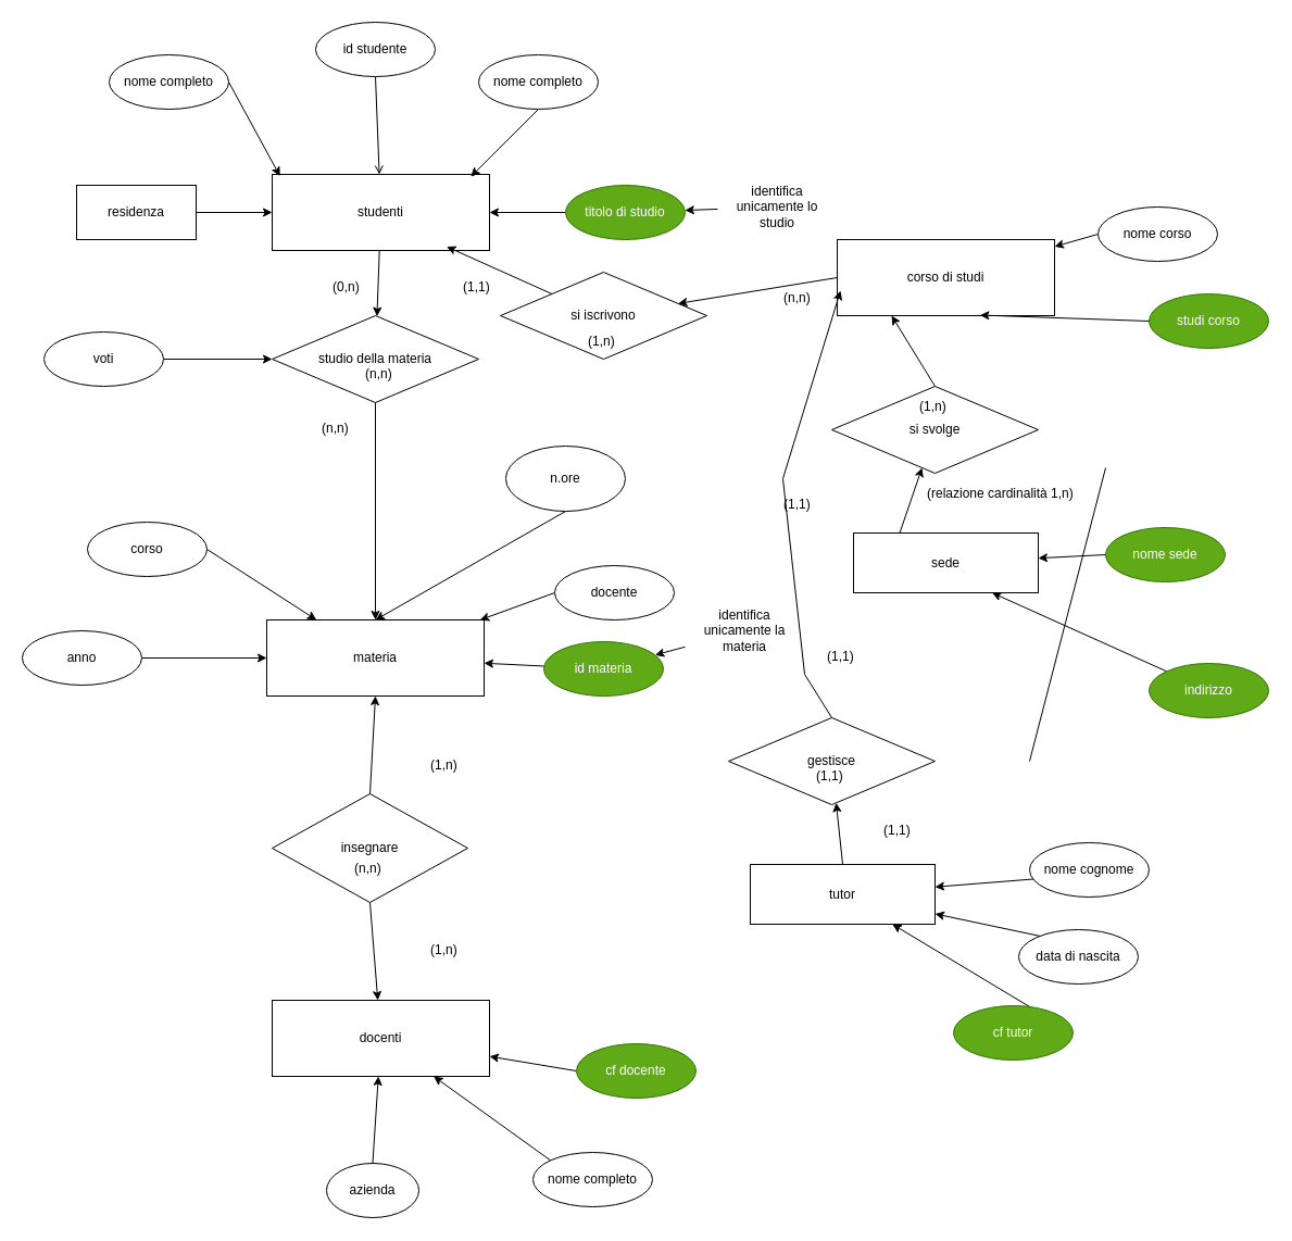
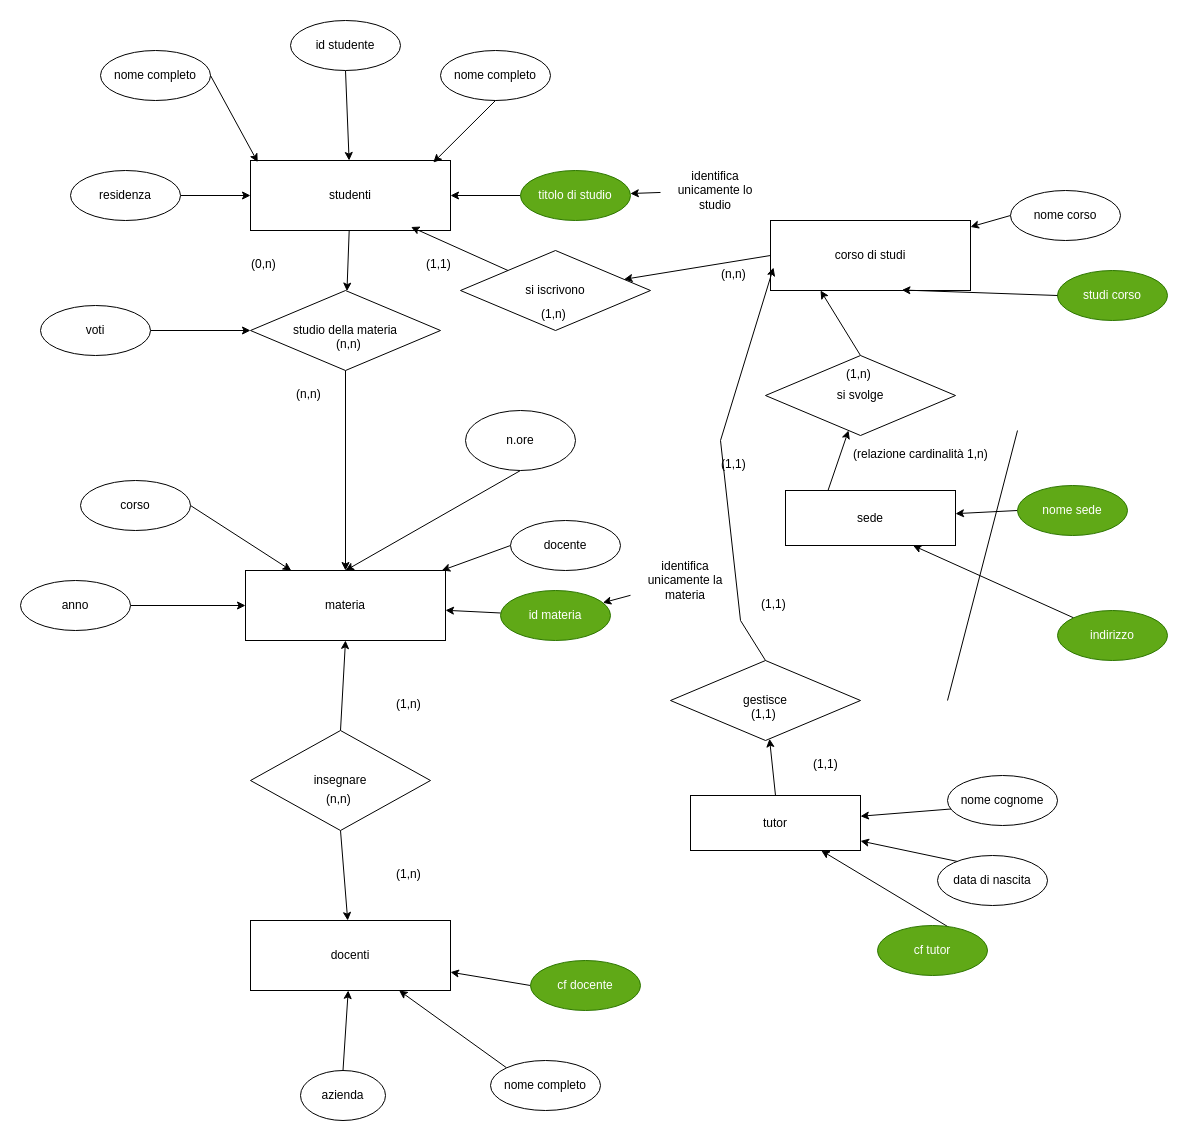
  <mxCell id="0" />
  <mxCell id="1" parent="0" />
  <mxCell id="2" value="" style="edgeStyle=none;rounded=0;orthogonalLoop=1;jettySize=auto;html=1;" edge="1" parent="1" source="3" target="30"><mxGeometry relative="1" as="geometry" /></mxCell>
  <mxCell id="3" value="studenti" style="whiteSpace=wrap;html=1;align=center;" vertex="1" parent="1"><mxGeometry x="250" y="160" width="200" height="70" as="geometry" /></mxCell>
- <mxCell id="4" style="edgeStyle=none;rounded=0;orthogonalLoop=1;jettySize=auto;html=1;exitX=0.5;exitY=1;exitDx=0;exitDy=0;endArrow=open;" edge="1" parent="1" source="5" target="3"><mxGeometry relative="1" as="geometry" /></mxCell>
+ <mxCell id="4" style="edgeStyle=none;rounded=0;orthogonalLoop=1;jettySize=auto;html=1;exitX=0.5;exitY=1;exitDx=0;exitDy=0;" edge="1" parent="1" source="5" target="3"><mxGeometry relative="1" as="geometry" /></mxCell>
  <mxCell id="5" value="id studente" style="ellipse;whiteSpace=wrap;html=1;align=center;" vertex="1" parent="1"><mxGeometry x="290" y="20" width="110" height="50" as="geometry" /></mxCell>
  <mxCell id="6" value="nome completo" style="ellipse;whiteSpace=wrap;html=1;align=center;" vertex="1" parent="1"><mxGeometry x="440" y="50" width="110" height="50" as="geometry" /></mxCell>
  <mxCell id="7" value="nome completo" style="ellipse;whiteSpace=wrap;html=1;align=center;" vertex="1" parent="1"><mxGeometry x="100" y="50" width="110" height="50" as="geometry" /></mxCell>
  <mxCell id="8" style="edgeStyle=none;rounded=0;orthogonalLoop=1;jettySize=auto;html=1;exitX=1;exitY=0.5;exitDx=0;exitDy=0;" edge="1" parent="1" source="9" target="3"><mxGeometry relative="1" as="geometry" /></mxCell>
- <mxCell id="9" value="residenza" style="whiteSpace=wrap;html=1;align=center;rounded=0;" vertex="1" parent="1"><mxGeometry x="70" y="170" width="110" height="50" as="geometry" /></mxCell>
+ <mxCell id="9" value="residenza" style="ellipse;whiteSpace=wrap;html=1;align=center;" vertex="1" parent="1"><mxGeometry x="70" y="170" width="110" height="50" as="geometry" /></mxCell>
  <mxCell id="10" style="edgeStyle=none;rounded=0;orthogonalLoop=1;jettySize=auto;html=1;exitX=0;exitY=0.5;exitDx=0;exitDy=0;" edge="1" parent="1" source="11" target="3"><mxGeometry relative="1" as="geometry" /></mxCell>
  <mxCell id="11" value="titolo di studio" style="ellipse;whiteSpace=wrap;html=1;align=center;fillColor=#60a917;fontColor=#ffffff;strokeColor=#2D7600;" vertex="1" parent="1"><mxGeometry x="520" y="170" width="110" height="50" as="geometry" /></mxCell>
  <mxCell id="12" style="edgeStyle=none;rounded=0;orthogonalLoop=1;jettySize=auto;html=1;exitX=1;exitY=0.5;exitDx=0;exitDy=0;entryX=0.036;entryY=0.023;entryDx=0;entryDy=0;entryPerimeter=0;" edge="1" parent="1" source="7" target="3"><mxGeometry relative="1" as="geometry" /></mxCell>
  <mxCell id="13" style="edgeStyle=none;rounded=0;orthogonalLoop=1;jettySize=auto;html=1;exitX=0.5;exitY=1;exitDx=0;exitDy=0;entryX=0.914;entryY=0.029;entryDx=0;entryDy=0;entryPerimeter=0;" edge="1" parent="1" source="6" target="3"><mxGeometry relative="1" as="geometry" /></mxCell>
  <mxCell id="14" value="materia" style="whiteSpace=wrap;html=1;align=center;" vertex="1" parent="1"><mxGeometry x="245" y="570" width="200" height="70" as="geometry" /></mxCell>
  <mxCell id="15" style="edgeStyle=none;rounded=0;orthogonalLoop=1;jettySize=auto;html=1;exitX=0.5;exitY=1;exitDx=0;exitDy=0;entryX=0.5;entryY=0;entryDx=0;entryDy=0;" edge="1" parent="1" source="16" target="14"><mxGeometry relative="1" as="geometry" /></mxCell>
  <mxCell id="16" value="n.ore" style="ellipse;whiteSpace=wrap;html=1;align=center;" vertex="1" parent="1"><mxGeometry x="465" y="410" width="110" height="60" as="geometry" /></mxCell>
  <mxCell id="17" style="edgeStyle=none;rounded=0;orthogonalLoop=1;jettySize=auto;html=1;exitX=0;exitY=0.5;exitDx=0;exitDy=0;" edge="1" parent="1" source="18" target="14"><mxGeometry relative="1" as="geometry" /></mxCell>
  <mxCell id="18" value="docente" style="ellipse;whiteSpace=wrap;html=1;align=center;" vertex="1" parent="1"><mxGeometry x="510" y="520" width="110" height="50" as="geometry" /></mxCell>
  <mxCell id="19" style="edgeStyle=none;rounded=0;orthogonalLoop=1;jettySize=auto;html=1;exitX=1;exitY=0.5;exitDx=0;exitDy=0;" edge="1" parent="1" source="20" target="14"><mxGeometry relative="1" as="geometry" /></mxCell>
  <mxCell id="20" value="corso" style="ellipse;whiteSpace=wrap;html=1;align=center;" vertex="1" parent="1"><mxGeometry x="80" y="480" width="110" height="50" as="geometry" /></mxCell>
  <mxCell id="21" value="" style="edgeStyle=none;rounded=0;orthogonalLoop=1;jettySize=auto;html=1;" edge="1" parent="1" source="22" target="14"><mxGeometry relative="1" as="geometry" /></mxCell>
  <mxCell id="22" value="anno" style="ellipse;whiteSpace=wrap;html=1;align=center;" vertex="1" parent="1"><mxGeometry x="20" y="580" width="110" height="50" as="geometry" /></mxCell>
  <mxCell id="23" value="" style="edgeStyle=none;rounded=0;orthogonalLoop=1;jettySize=auto;html=1;" edge="1" parent="1" source="24" target="14"><mxGeometry relative="1" as="geometry" /></mxCell>
  <mxCell id="24" value="id materia" style="ellipse;whiteSpace=wrap;html=1;align=center;fillColor=#60a917;fontColor=#ffffff;strokeColor=#2D7600;" vertex="1" parent="1"><mxGeometry x="500" y="590" width="110" height="50" as="geometry" /></mxCell>
  <mxCell id="25" value="" style="edgeStyle=none;rounded=0;orthogonalLoop=1;jettySize=auto;html=1;" edge="1" parent="1" source="26" target="24"><mxGeometry relative="1" as="geometry" /></mxCell>
  <mxCell id="26" value="identifica unicamente la materia" style="text;html=1;align=center;verticalAlign=middle;whiteSpace=wrap;rounded=0;" vertex="1" parent="1"><mxGeometry x="630" y="560" width="110" height="40" as="geometry" /></mxCell>
  <mxCell id="27" value="" style="edgeStyle=none;rounded=0;orthogonalLoop=1;jettySize=auto;html=1;" edge="1" parent="1" source="28" target="11"><mxGeometry relative="1" as="geometry" /></mxCell>
  <mxCell id="28" value="identifica unicamente lo studio" style="text;html=1;align=center;verticalAlign=middle;whiteSpace=wrap;rounded=0;" vertex="1" parent="1"><mxGeometry x="660" y="170" width="110" height="40" as="geometry" /></mxCell>
  <mxCell id="29" style="edgeStyle=none;rounded=0;orthogonalLoop=1;jettySize=auto;html=1;exitX=0.5;exitY=1;exitDx=0;exitDy=0;" edge="1" parent="1" source="30" target="14"><mxGeometry relative="1" as="geometry" /></mxCell>
  <mxCell id="30" value="studio della materia" style="rhombus;whiteSpace=wrap;html=1;fillColor=light-dark(#FFFFFF,#007FFF);" vertex="1" parent="1"><mxGeometry x="250" y="290" width="190" height="80" as="geometry" /></mxCell>
  <mxCell id="31" style="edgeStyle=none;rounded=0;orthogonalLoop=1;jettySize=auto;html=1;exitX=0.5;exitY=0;exitDx=0;exitDy=0;" edge="1" parent="1" source="32" target="47"><mxGeometry relative="1" as="geometry" /></mxCell>
  <mxCell id="32" value="tutor" style="rounded=0;whiteSpace=wrap;html=1;" vertex="1" parent="1"><mxGeometry x="690" y="795" width="170" height="55" as="geometry" /></mxCell>
  <mxCell id="33" style="edgeStyle=none;rounded=0;orthogonalLoop=1;jettySize=auto;html=1;exitX=1;exitY=0.5;exitDx=0;exitDy=0;" edge="1" parent="1" source="34" target="32"><mxGeometry relative="1" as="geometry" /></mxCell>
  <mxCell id="34" value="nome cognome" style="ellipse;whiteSpace=wrap;html=1;align=center;" vertex="1" parent="1"><mxGeometry x="947" y="775" width="110" height="50" as="geometry" /></mxCell>
  <mxCell id="35" style="edgeStyle=none;rounded=0;orthogonalLoop=1;jettySize=auto;html=1;exitX=1;exitY=0.5;exitDx=0;exitDy=0;" edge="1" parent="1" source="36" target="32"><mxGeometry relative="1" as="geometry" /></mxCell>
  <mxCell id="36" value="data di nascita" style="ellipse;whiteSpace=wrap;html=1;align=center;" vertex="1" parent="1"><mxGeometry x="937" y="855" width="110" height="50" as="geometry" /></mxCell>
  <mxCell id="37" style="edgeStyle=none;rounded=0;orthogonalLoop=1;jettySize=auto;html=1;exitX=1;exitY=0.5;exitDx=0;exitDy=0;" edge="1" parent="1" source="38" target="32"><mxGeometry relative="1" as="geometry" /></mxCell>
  <mxCell id="38" value="cf tutor" style="ellipse;whiteSpace=wrap;html=1;align=center;fillColor=#60a917;fontColor=#ffffff;strokeColor=#2D7600;" vertex="1" parent="1"><mxGeometry x="877" y="925" width="110" height="50" as="geometry" /></mxCell>
  <mxCell id="39" style="edgeStyle=none;rounded=0;orthogonalLoop=1;jettySize=auto;html=1;exitX=0;exitY=0.5;exitDx=0;exitDy=0;" edge="1" parent="1" source="40" target="45"><mxGeometry relative="1" as="geometry" /></mxCell>
  <mxCell id="40" value="corso di studi" style="whiteSpace=wrap;html=1;align=center;" vertex="1" parent="1"><mxGeometry x="770" y="220" width="200" height="70" as="geometry" /></mxCell>
  <mxCell id="41" style="edgeStyle=none;rounded=0;orthogonalLoop=1;jettySize=auto;html=1;exitX=0;exitY=0.5;exitDx=0;exitDy=0;" edge="1" parent="1" source="42" target="40"><mxGeometry relative="1" as="geometry" /></mxCell>
  <mxCell id="42" value="nome corso" style="ellipse;whiteSpace=wrap;html=1;align=center;" vertex="1" parent="1"><mxGeometry x="1010" y="190" width="110" height="50" as="geometry" /></mxCell>
  <mxCell id="43" value="studi corso" style="ellipse;whiteSpace=wrap;html=1;align=center;fillColor=#60a917;fontColor=#ffffff;strokeColor=#2D7600;" vertex="1" parent="1"><mxGeometry x="1057" y="270" width="110" height="50" as="geometry" /></mxCell>
  <mxCell id="44" style="edgeStyle=none;rounded=0;orthogonalLoop=1;jettySize=auto;html=1;exitX=0;exitY=0.5;exitDx=0;exitDy=0;entryX=0.657;entryY=0.993;entryDx=0;entryDy=0;entryPerimeter=0;" edge="1" parent="1" source="43" target="40"><mxGeometry relative="1" as="geometry" /></mxCell>
  <mxCell id="45" value="si iscrivono" style="rhombus;whiteSpace=wrap;html=1;fillColor=light-dark(#FFFFFF,#0066CC);" vertex="1" parent="1"><mxGeometry x="460" y="250" width="190" height="80" as="geometry" /></mxCell>
  <mxCell id="46" style="edgeStyle=none;rounded=0;orthogonalLoop=1;jettySize=auto;html=1;exitX=0;exitY=0;exitDx=0;exitDy=0;entryX=0.803;entryY=0.95;entryDx=0;entryDy=0;entryPerimeter=0;" edge="1" parent="1" source="45" target="3"><mxGeometry relative="1" as="geometry" /></mxCell>
  <mxCell id="47" value="gestisce" style="rhombus;whiteSpace=wrap;html=1;fillColor=light-dark(#FFFFFF,#007FFF);" vertex="1" parent="1"><mxGeometry x="670" y="660" width="190" height="80" as="geometry" /></mxCell>
  <mxCell id="48" value="docenti" style="whiteSpace=wrap;html=1;align=center;" vertex="1" parent="1"><mxGeometry x="250" y="920" width="200" height="70" as="geometry" /></mxCell>
  <mxCell id="49" style="edgeStyle=none;rounded=0;orthogonalLoop=1;jettySize=auto;html=1;exitX=0;exitY=0.5;exitDx=0;exitDy=0;" edge="1" parent="1" source="50" target="48"><mxGeometry relative="1" as="geometry" /></mxCell>
  <mxCell id="50" value="cf docente" style="ellipse;whiteSpace=wrap;html=1;align=center;fillColor=#60a917;fontColor=#ffffff;strokeColor=#2D7600;" vertex="1" parent="1"><mxGeometry x="530" y="960" width="110" height="50" as="geometry" /></mxCell>
  <mxCell id="51" style="edgeStyle=none;rounded=0;orthogonalLoop=1;jettySize=auto;html=1;exitX=0;exitY=0;exitDx=0;exitDy=0;" edge="1" parent="1" source="52" target="48"><mxGeometry relative="1" as="geometry" /></mxCell>
  <mxCell id="52" value="nome completo" style="ellipse;whiteSpace=wrap;html=1;align=center;" vertex="1" parent="1"><mxGeometry x="490" y="1060" width="110" height="50" as="geometry" /></mxCell>
  <mxCell id="53" style="edgeStyle=none;rounded=0;orthogonalLoop=1;jettySize=auto;html=1;exitX=0.5;exitY=0;exitDx=0;exitDy=0;" edge="1" parent="1" source="54" target="48"><mxGeometry relative="1" as="geometry" /></mxCell>
  <mxCell id="54" value="azienda" style="ellipse;whiteSpace=wrap;html=1;align=center;" vertex="1" parent="1"><mxGeometry x="300" y="1070" width="85" height="50" as="geometry" /></mxCell>
  <mxCell id="55" style="edgeStyle=none;rounded=0;orthogonalLoop=1;jettySize=auto;html=1;exitX=0.5;exitY=0;exitDx=0;exitDy=0;entryX=0.5;entryY=1;entryDx=0;entryDy=0;" edge="1" parent="1" source="57" target="14"><mxGeometry relative="1" as="geometry" /></mxCell>
  <mxCell id="56" style="edgeStyle=none;rounded=0;orthogonalLoop=1;jettySize=auto;html=1;exitX=0.5;exitY=1;exitDx=0;exitDy=0;" edge="1" parent="1" source="57" target="48"><mxGeometry relative="1" as="geometry" /></mxCell>
  <mxCell id="57" value="insegnare" style="rhombus;whiteSpace=wrap;html=1;fillColor=light-dark(#FFFFFF,#3399FF);" vertex="1" parent="1"><mxGeometry x="250" y="730" width="180" height="100" as="geometry" /></mxCell>
  <mxCell id="58" style="edgeStyle=none;rounded=0;orthogonalLoop=1;jettySize=auto;html=1;exitX=0.25;exitY=0;exitDx=0;exitDy=0;" edge="1" parent="1" source="59" target="68"><mxGeometry relative="1" as="geometry" /></mxCell>
  <mxCell id="59" value="sede" style="rounded=0;whiteSpace=wrap;html=1;" vertex="1" parent="1"><mxGeometry x="785" y="490" width="170" height="55" as="geometry" /></mxCell>
  <mxCell id="60" style="edgeStyle=none;rounded=0;orthogonalLoop=1;jettySize=auto;html=1;exitX=0;exitY=0.5;exitDx=0;exitDy=0;" edge="1" parent="1" source="61" target="59"><mxGeometry relative="1" as="geometry" /></mxCell>
  <mxCell id="61" value="nome sede" style="ellipse;whiteSpace=wrap;html=1;align=center;fillColor=#60a917;fontColor=#ffffff;strokeColor=#2D7600;" vertex="1" parent="1"><mxGeometry x="1017" y="485" width="110" height="50" as="geometry" /></mxCell>
  <mxCell id="62" style="edgeStyle=none;rounded=0;orthogonalLoop=1;jettySize=auto;html=1;exitX=0;exitY=0;exitDx=0;exitDy=0;entryX=0.75;entryY=1;entryDx=0;entryDy=0;" edge="1" parent="1" source="63" target="59"><mxGeometry relative="1" as="geometry" /></mxCell>
  <mxCell id="63" value="indirizzo" style="ellipse;whiteSpace=wrap;html=1;align=center;fillColor=#60a917;fontColor=#ffffff;strokeColor=#2D7600;" vertex="1" parent="1"><mxGeometry x="1057" y="610" width="110" height="50" as="geometry" /></mxCell>
  <mxCell id="64" style="edgeStyle=none;rounded=0;orthogonalLoop=1;jettySize=auto;html=1;exitX=0.5;exitY=1;exitDx=0;exitDy=0;" edge="1" parent="1" source="61" target="61"><mxGeometry relative="1" as="geometry" /></mxCell>
  <mxCell id="65" style="rounded=0;orthogonalLoop=1;jettySize=auto;html=1;exitX=0;exitY=1;exitDx=0;exitDy=0;" edge="1" parent="1" source="61" target="61"><mxGeometry relative="1" as="geometry" /></mxCell>
  <mxCell id="66" value="" style="endArrow=none;html=1;rounded=0;" edge="1" parent="1"><mxGeometry relative="1" as="geometry"><mxPoint x="947" y="700" as="sourcePoint" /><mxPoint x="1017" y="430" as="targetPoint" /></mxGeometry></mxCell>
  <mxCell id="67" style="edgeStyle=none;rounded=0;orthogonalLoop=1;jettySize=auto;html=1;exitX=0.5;exitY=0;exitDx=0;exitDy=0;entryX=0.25;entryY=1;entryDx=0;entryDy=0;" edge="1" parent="1" source="68" target="40"><mxGeometry relative="1" as="geometry" /></mxCell>
  <mxCell id="68" value="si svolge" style="rhombus;whiteSpace=wrap;html=1;fillColor=light-dark(#FFFFFF,#007FFF);" vertex="1" parent="1"><mxGeometry x="765" y="355" width="190" height="80" as="geometry" /></mxCell>
  <mxCell id="69" style="edgeStyle=none;rounded=0;orthogonalLoop=1;jettySize=auto;html=1;exitX=1;exitY=0.5;exitDx=0;exitDy=0;entryX=0;entryY=0.5;entryDx=0;entryDy=0;" edge="1" parent="1" source="70" target="30"><mxGeometry relative="1" as="geometry" /></mxCell>
  <mxCell id="70" value="voti" style="ellipse;whiteSpace=wrap;html=1;align=center;" vertex="1" parent="1"><mxGeometry x="40" y="305" width="110" height="50" as="geometry" /></mxCell>
  <mxCell id="71" style="edgeStyle=none;rounded=0;orthogonalLoop=1;jettySize=auto;html=1;exitX=0.5;exitY=1;exitDx=0;exitDy=0;" edge="1" parent="1" source="16" target="16"><mxGeometry relative="1" as="geometry" /></mxCell>
  <mxCell id="72" value="(relazione cardinalità 1,n)" style="text;strokeColor=none;fillColor=none;spacingLeft=4;spacingRight=4;overflow=hidden;rotatable=0;points=[[0,0.5],[1,0.5]];portConstraint=eastwest;fontSize=12;whiteSpace=wrap;html=1;" vertex="1" parent="1"><mxGeometry x="847" y="440" width="170" height="30" as="geometry" /></mxCell>
  <mxCell id="73" value="(1,n)" style="text;strokeColor=none;fillColor=none;spacingLeft=4;spacingRight=4;overflow=hidden;rotatable=0;points=[[0,0.5],[1,0.5]];portConstraint=eastwest;fontSize=12;whiteSpace=wrap;html=1;" vertex="1" parent="1"><mxGeometry x="840" y="360" width="40" height="30" as="geometry" /></mxCell>
  <mxCell id="74" style="edgeStyle=none;rounded=0;orthogonalLoop=1;jettySize=auto;html=1;exitX=0.5;exitY=0;exitDx=0;exitDy=0;entryX=0.015;entryY=0.672;entryDx=0;entryDy=0;entryPerimeter=0;" edge="1" parent="1" source="47" target="40"><mxGeometry relative="1" as="geometry"><Array as="points"><mxPoint x="740" y="620" /><mxPoint x="720" y="440" /></Array></mxGeometry></mxCell>
  <mxCell id="75" value="(1,1)" style="text;strokeColor=none;fillColor=none;spacingLeft=4;spacingRight=4;overflow=hidden;rotatable=0;points=[[0,0.5],[1,0.5]];portConstraint=eastwest;fontSize=12;whiteSpace=wrap;html=1;" vertex="1" parent="1"><mxGeometry x="755" y="590" width="40" height="30" as="geometry" /></mxCell>
  <mxCell id="76" value="(1,1)" style="text;strokeColor=none;fillColor=none;spacingLeft=4;spacingRight=4;overflow=hidden;rotatable=0;points=[[0,0.5],[1,0.5]];portConstraint=eastwest;fontSize=12;whiteSpace=wrap;html=1;" vertex="1" parent="1"><mxGeometry x="807" y="750" width="40" height="30" as="geometry" /></mxCell>
  <mxCell id="77" value="(1,1)" style="text;strokeColor=none;fillColor=none;spacingLeft=4;spacingRight=4;overflow=hidden;rotatable=0;points=[[0,0.5],[1,0.5]];portConstraint=eastwest;fontSize=12;whiteSpace=wrap;html=1;" vertex="1" parent="1"><mxGeometry x="715" y="450" width="40" height="30" as="geometry" /></mxCell>
  <mxCell id="78" value="(n,n)" style="text;strokeColor=none;fillColor=none;spacingLeft=4;spacingRight=4;overflow=hidden;rotatable=0;points=[[0,0.5],[1,0.5]];portConstraint=eastwest;fontSize=12;whiteSpace=wrap;html=1;" vertex="1" parent="1"><mxGeometry x="715" y="260" width="40" height="30" as="geometry" /></mxCell>
  <mxCell id="79" value="(1,1)" style="text;strokeColor=none;fillColor=none;spacingLeft=4;spacingRight=4;overflow=hidden;rotatable=0;points=[[0,0.5],[1,0.5]];portConstraint=eastwest;fontSize=12;whiteSpace=wrap;html=1;" vertex="1" parent="1"><mxGeometry x="420" y="250" width="40" height="30" as="geometry" /></mxCell>
  <mxCell id="80" value="(1,n)" style="text;strokeColor=none;fillColor=none;spacingLeft=4;spacingRight=4;overflow=hidden;rotatable=0;points=[[0,0.5],[1,0.5]];portConstraint=eastwest;fontSize=12;whiteSpace=wrap;html=1;" vertex="1" parent="1"><mxGeometry x="535" y="300" width="40" height="30" as="geometry" /></mxCell>
  <mxCell id="81" value="(1,n)" style="text;strokeColor=none;fillColor=none;spacingLeft=4;spacingRight=4;overflow=hidden;rotatable=0;points=[[0,0.5],[1,0.5]];portConstraint=eastwest;fontSize=12;whiteSpace=wrap;html=1;" vertex="1" parent="1"><mxGeometry x="390" y="690" width="40" height="30" as="geometry" /></mxCell>
  <mxCell id="82" value="(1,n)" style="text;strokeColor=none;fillColor=none;spacingLeft=4;spacingRight=4;overflow=hidden;rotatable=0;points=[[0,0.5],[1,0.5]];portConstraint=eastwest;fontSize=12;whiteSpace=wrap;html=1;" vertex="1" parent="1"><mxGeometry x="390" y="860" width="40" height="30" as="geometry" /></mxCell>
  <mxCell id="83" value="(n,n)" style="text;strokeColor=none;fillColor=none;spacingLeft=4;spacingRight=4;overflow=hidden;rotatable=0;points=[[0,0.5],[1,0.5]];portConstraint=eastwest;fontSize=12;whiteSpace=wrap;html=1;" vertex="1" parent="1"><mxGeometry x="320" y="785" width="40" height="30" as="geometry" /></mxCell>
- <mxCell id="84" value="(0,n)" style="text;strokeColor=none;fillColor=none;spacingLeft=4;spacingRight=4;overflow=hidden;rotatable=0;points=[[0,0.5],[1,0.5]];portConstraint=eastwest;fontSize=12;whiteSpace=wrap;html=1;" vertex="1" parent="1"><mxGeometry x="300" y="250" width="40" height="30" as="geometry" /></mxCell>
+ <mxCell id="84" value="(0,n)" style="text;strokeColor=none;fillColor=none;spacingLeft=4;spacingRight=4;overflow=hidden;rotatable=0;points=[[0,0.5],[1,0.5]];portConstraint=eastwest;fontSize=12;whiteSpace=wrap;html=1;" vertex="1" parent="1"><mxGeometry x="245" y="250" width="40" height="30" as="geometry" /></mxCell>
  <mxCell id="85" value="(n,n)" style="text;strokeColor=none;fillColor=none;spacingLeft=4;spacingRight=4;overflow=hidden;rotatable=0;points=[[0,0.5],[1,0.5]];portConstraint=eastwest;fontSize=12;whiteSpace=wrap;html=1;" vertex="1" parent="1"><mxGeometry x="290" y="380" width="40" height="30" as="geometry" /></mxCell>
  <mxCell id="86" value="(n,n)" style="text;strokeColor=none;fillColor=none;spacingLeft=4;spacingRight=4;overflow=hidden;rotatable=0;points=[[0,0.5],[1,0.5]];portConstraint=eastwest;fontSize=12;whiteSpace=wrap;html=1;" vertex="1" parent="1"><mxGeometry x="330" y="330" width="40" height="30" as="geometry" /></mxCell>
  <mxCell id="87" value="(1,1)" style="text;strokeColor=none;fillColor=none;spacingLeft=4;spacingRight=4;overflow=hidden;rotatable=0;points=[[0,0.5],[1,0.5]];portConstraint=eastwest;fontSize=12;whiteSpace=wrap;html=1;" vertex="1" parent="1"><mxGeometry x="745" y="700" width="40" height="30" as="geometry" /></mxCell>
